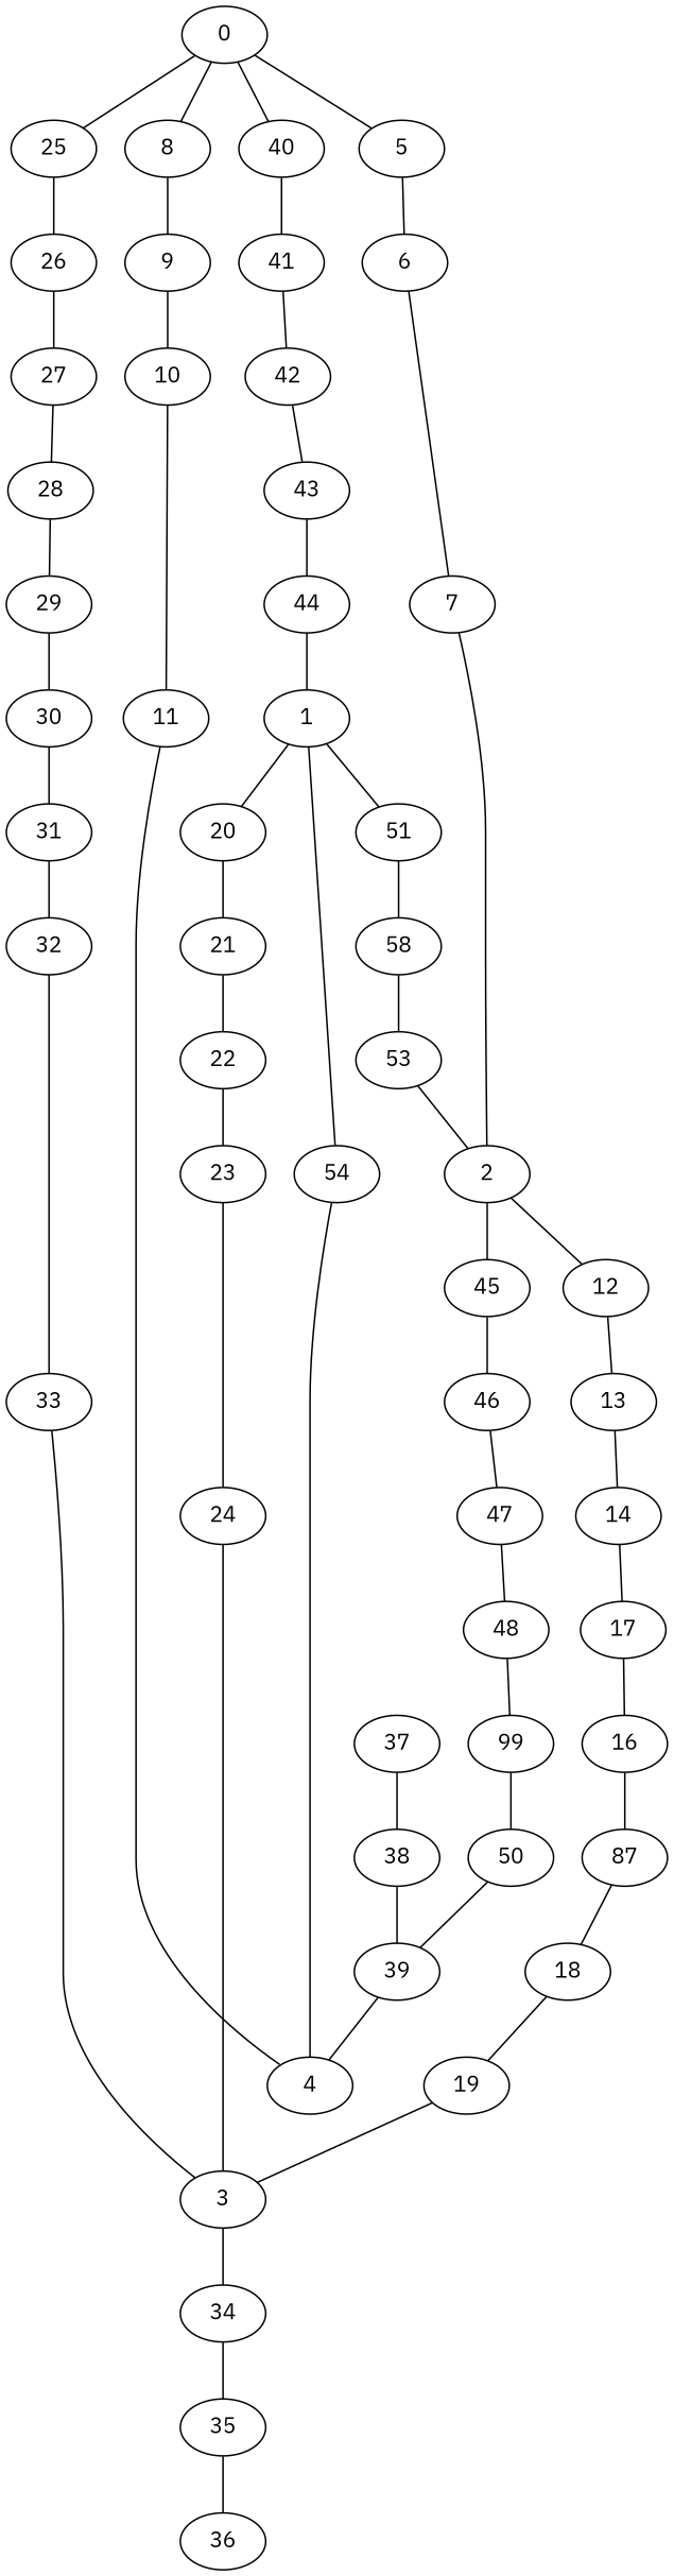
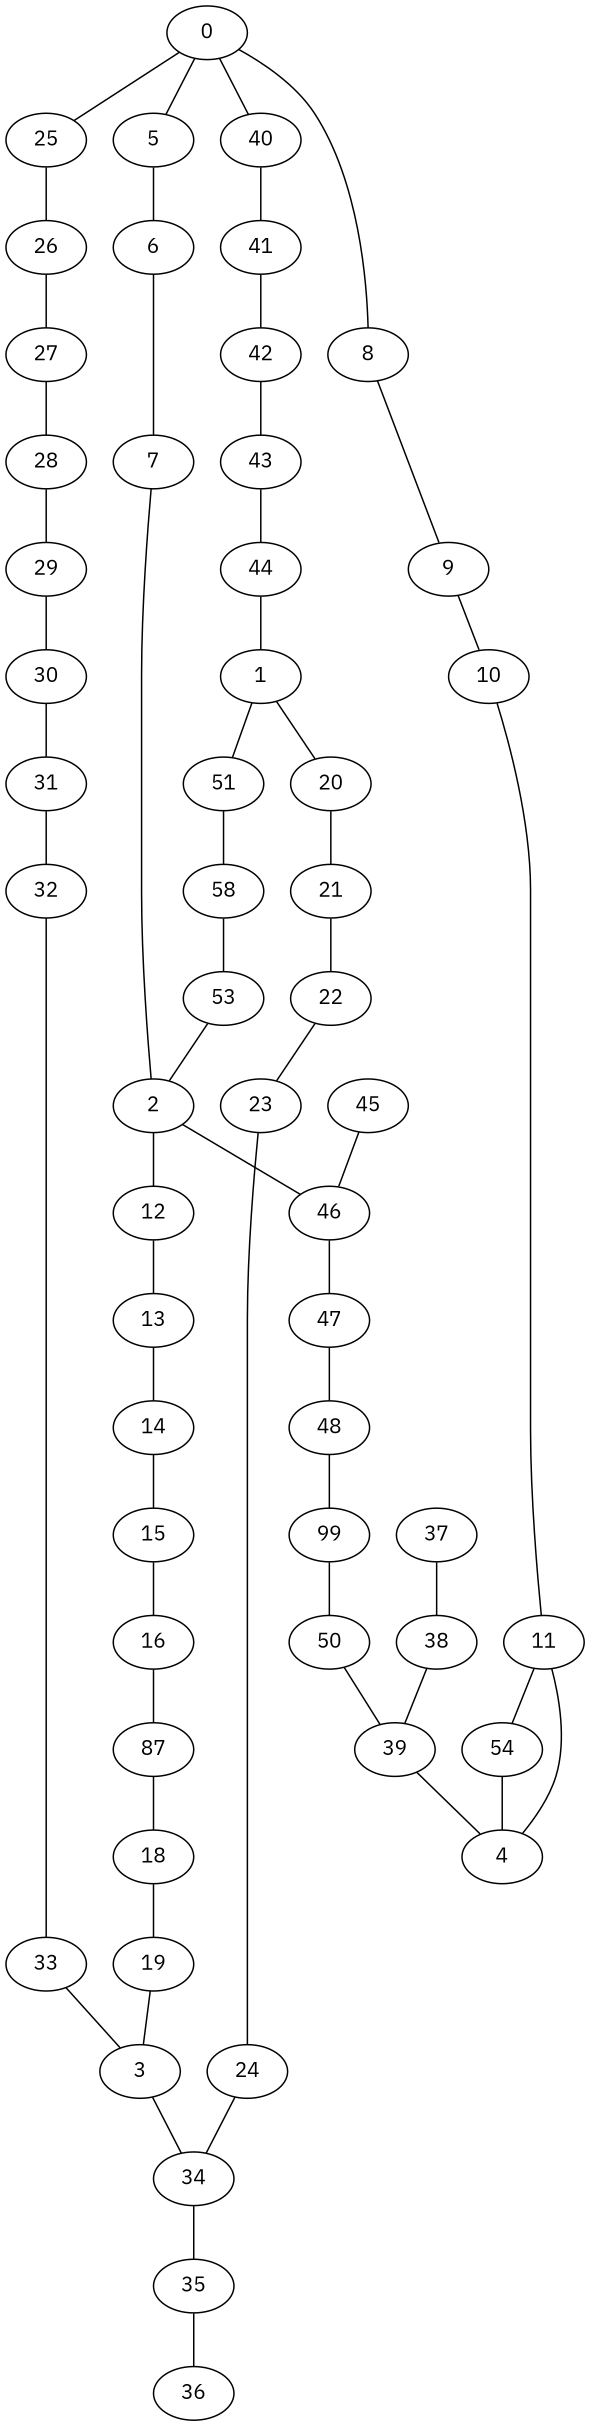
  graph {
    fontname="IBM Plex Sans"
    node [fontname="IBM Plex Sans"]
    edge [fontname="IBM Plex Sans"]
    0
    5
    8
    25
    40
    6
    9
    26
    41
    7
    10
    27
    42
    1
    20
    51
    54
    21
    n19 [label=58]
    4
    22
    53
    2
    12
    45
    13
    46
    14
    47
    3
    34
    35
    36
    11
-   15 [label=17]
+   15
    16
    n37 [label=87]
    18
    19
    23
    24
    28
    29
    30
    31
    32
    33
    37
    38
    39
    43
    44
    48
    n54 [label=99]
    50
    0 -- 5
    0 -- 8
    0 -- 25
    0 -- 40
    5 -- 6
    8 -- 9
    25 -- 26
    40 -- 41
    6 -- 7
    9 -- 10
    26 -- 27
    41 -- 42
    7 -- 2
    10 -- 11
    27 -- 28
    42 -- 43
    1 -- 20
    1 -- 51
-   1 -- 54
+   11 -- 54
    20 -- 21
    51 -- n19
    54 -- 4
    21 -- 22
    n19 -- 53
    22 -- 23
    53 -- 2
    2 -- 12
-   2 -- 45
+   2 -- 46
    12 -- 13
    45 -- 46
    13 -- 14
    46 -- 47
    14 -- 15
    47 -- 48
    3 -- 34
    34 -- 35
    35 -- 36
    11 -- 4
    15 -- 16
    16 -- n37
    n37 -- 18
    18 -- 19
    19 -- 3
    23 -- 24
-   24 -- 3
+   24 -- 34
    28 -- 29
    29 -- 30
    30 -- 31
    31 -- 32
    32 -- 33
    33 -- 3
    37 -- 38
    38 -- 39
    39 -- 4
    43 -- 44
    44 -- 1
    48 -- n54
    n54 -- 50
    50 -- 39
  }
